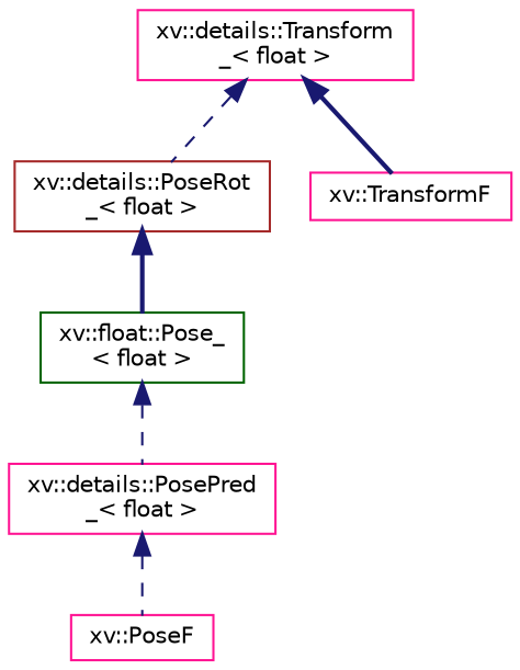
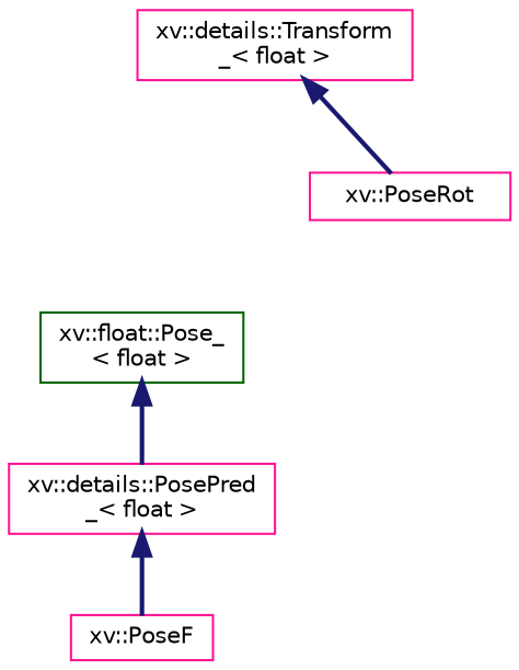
  digraph {
    fontname="DejaVu Sans"
    rankdir=TB
    node [color=deeppink fillcolor=white fontname="DejaVu Sans" fontsize=10 shape=record style=filled]
    edge [color=midnightblue dir=back fontname="DejaVu Sans" fontsize=10 labelfontname=Helvetica labelfontsize=10 style=dashed]
    n1 [height=0.2 label="xv::details::Transform\l_\< float \>" width=0.4]
-   n2 [color=brown height=0.2 label="xv::details::PoseRot\l_\< float \>" width=0.4]
-   n3 [height=0.2 label="xv::TransformF" width=0.4]
+   n3 [height=0.2 label="xv::PoseRot" width=0.4]
    n4 [color=darkgreen height=0.2 label="xv::float::Pose_\l\< float \>" width=0.4]
    n5 [height=0.2 label="xv::details::PosePred\l_\< float \>" width=0.4]
    n6 [height=0.2 label="xv::PoseF" width=0.4]
-   n1 -> n2
    n1 -> n3 [style=bold]
-   n2 -> n4 [style=bold]
-   n4 -> n5
-   n5 -> n6
+   n4 -> n5 [style=bold]
+   n5 -> n6 [style=bold]
  }
